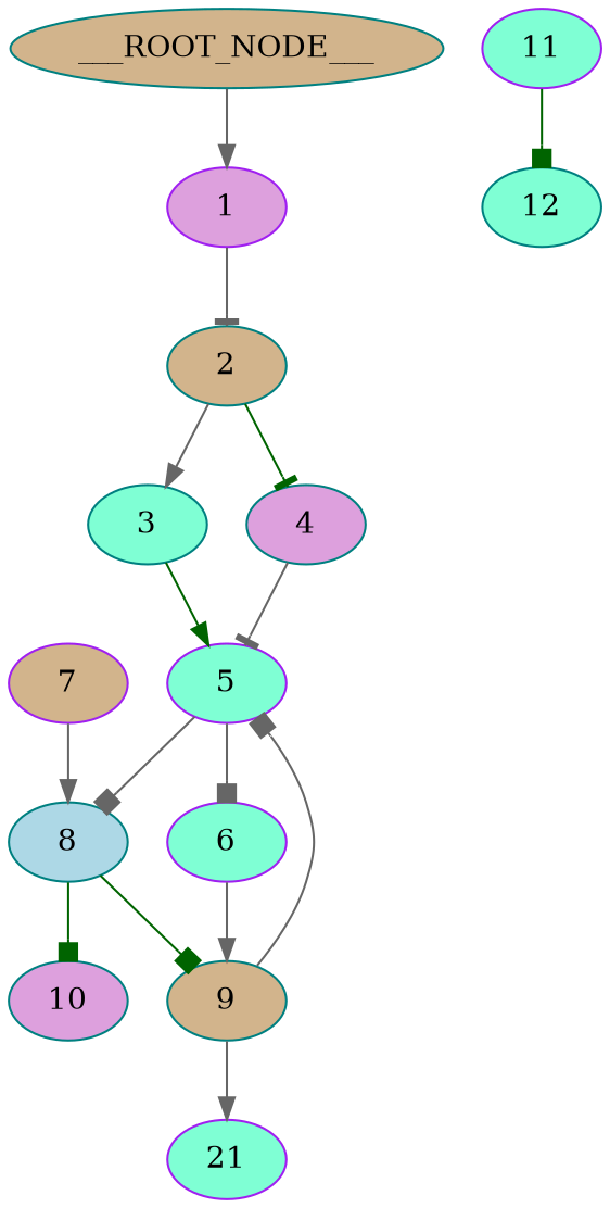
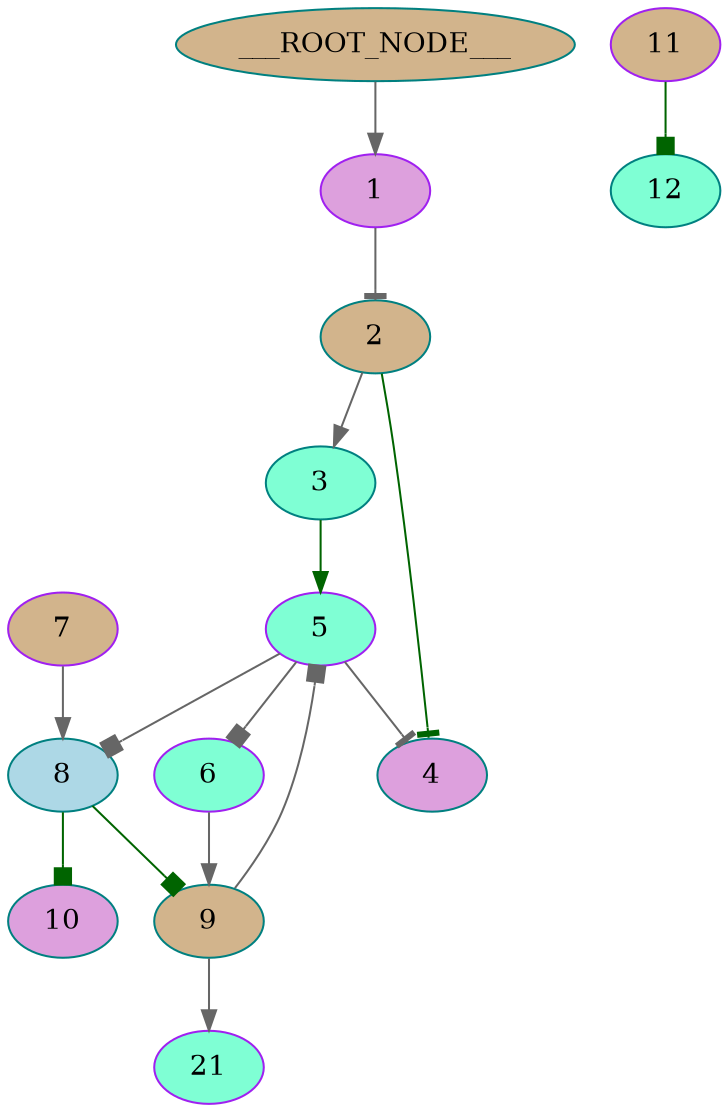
  digraph {
    node [color=teal fillcolor=tan style=filled]
    edge [arrowhead=normal color=gray40]
    1 [color=purple fillcolor=plum]
    ___ROOT_NODE___
    2
    3 [fillcolor=aquamarine]
    4 [fillcolor=plum]
    5 [color=purple fillcolor=aquamarine]
    6 [color=purple fillcolor=aquamarine]
    8 [fillcolor=lightblue]
    9
    10 [fillcolor=plum]
    21 [color=purple fillcolor=aquamarine]
-   11 [color=purple fillcolor=aquamarine]
+   11 [color=purple]
    12 [fillcolor=aquamarine]
    7 [color=purple]
    1 -> 2 [arrowhead=tee]
    ___ROOT_NODE___ -> 1
    2 -> 3
    2 -> 4 [arrowhead=tee color=darkgreen]
    3 -> 5 [color=darkgreen]
-   4 -> 5 [arrowhead=tee]
+   5 -> 4 [arrowhead=tee]
    5 -> 6 [arrowhead=box]
    5 -> 8 [arrowhead=box]
    6 -> 9
    8 -> 9 [arrowhead=box color=darkgreen]
    8 -> 10 [arrowhead=box color=darkgreen]
    9 -> 5 [arrowhead=box]
    9 -> 21
    11 -> 12 [arrowhead=box color=darkgreen]
    7 -> 8
  }
